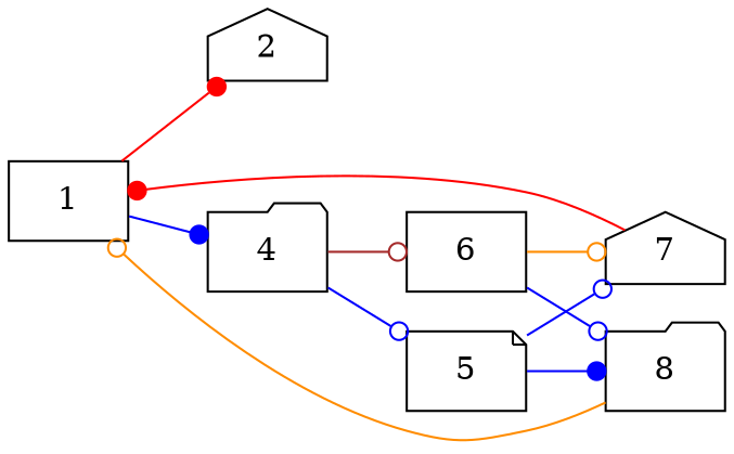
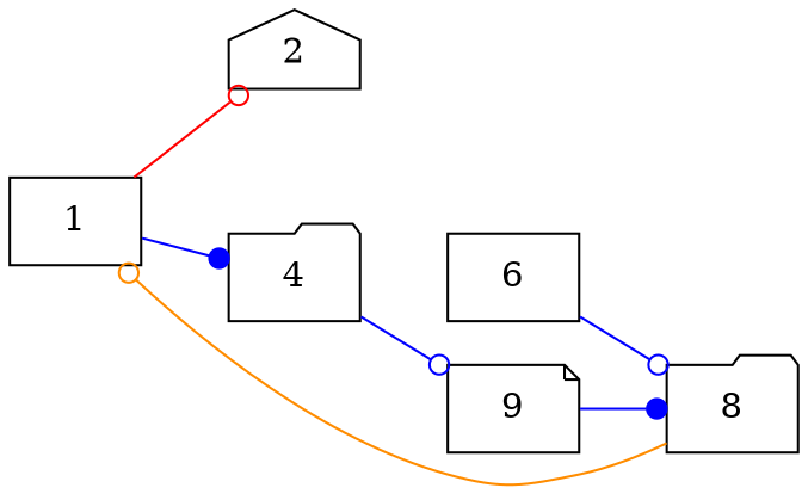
  digraph {
    compound=true
    rankdir=LR
    node [fillcolor=white shape=box style=filled]
    edge [arrowhead=odot color=blue]
    n1 [label=1]
    n2 [label=2 shape=house]
    n3 [label=4 shape=folder]
-   n4 [label=5 shape=note]
+   n4 [label=9 shape=note]
    n5 [label=6]
-   n6 [label=7 shape=house]
    n7 [label=8 shape=folder]
-   n1 -> n2 [arrowhead=dot color=red]
+   n1 -> n2 [color=red]
    n1 -> n3 [arrowhead=dot]
    n3 -> n4
-   n3 -> n5 [color=brown]
-   n4 -> n6
    n4 -> n7 [arrowhead=dot]
-   n5 -> n6 [color=darkorange]
    n5 -> n7
-   n6 -> n1 [arrowhead=dot color=red]
    n7 -> n1 [color=darkorange]
  }
